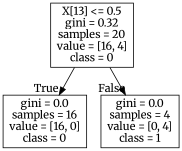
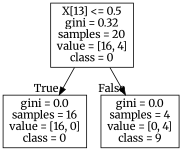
  digraph {
    fontname=Merriweather
    node [shape=box fontname=Merriweather]
    edge [labeldistance=2.5 fontname=Merriweather]
    n1 [label="X[13] <= 0.5\ngini = 0.32\nsamples = 20\nvalue = [16, 4]\nclass = 0"]
    n2 [label="gini = 0.0\nsamples = 16\nvalue = [16, 0]\nclass = 0"]
-   n3 [label="gini = 0.0\nsamples = 4\nvalue = [0, 4]\nclass = 1"]
+   n3 [label="gini = 0.0\nsamples = 4\nvalue = [0, 4]\nclass = 9"]
    n1 -> n2 [headlabel=True labelangle=45]
    n1 -> n3 [headlabel=False labelangle=-45]
  }
